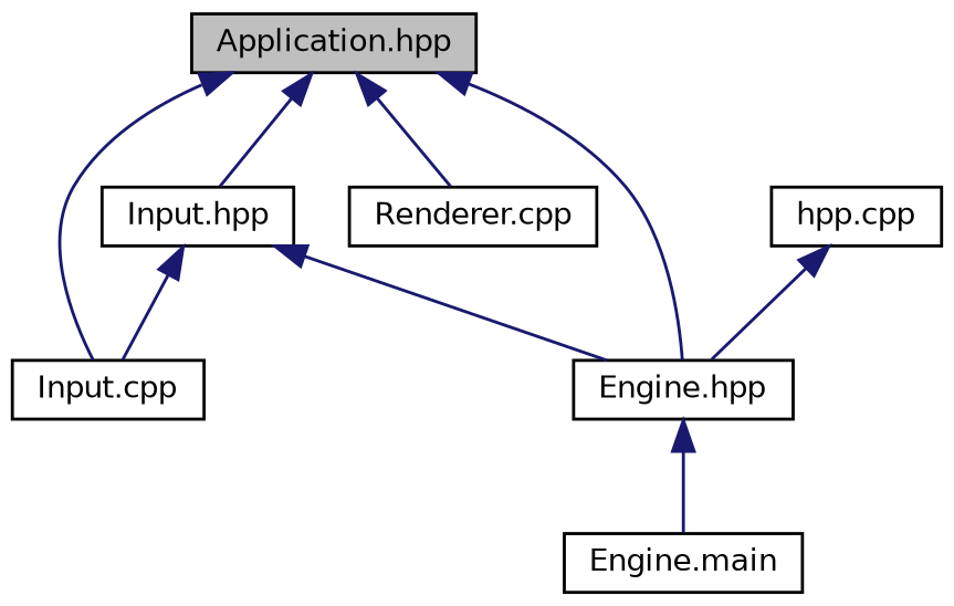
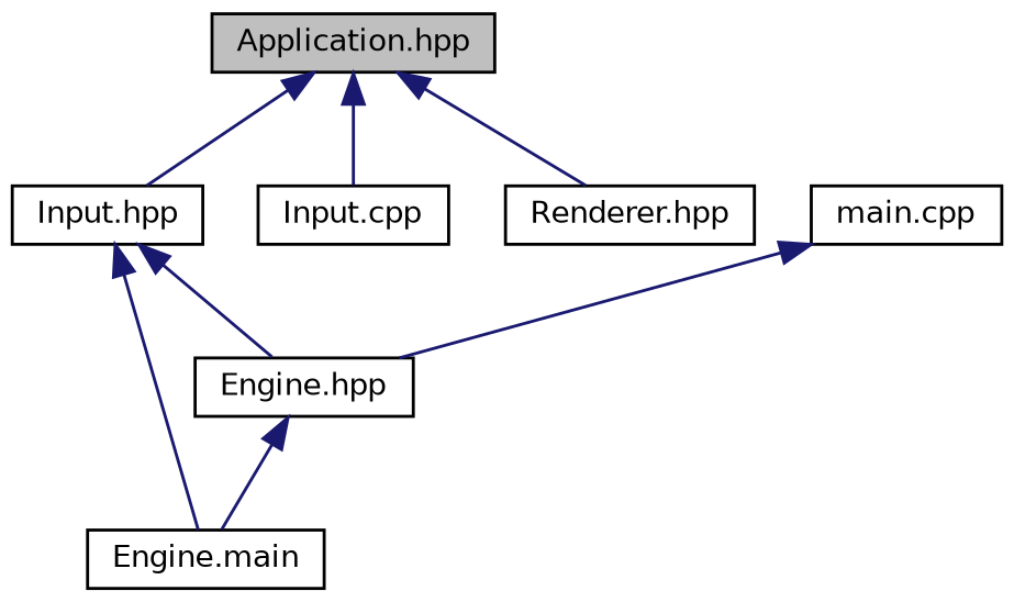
  digraph {
    node [color=black fillcolor=white fontname=Helvetica fontsize=10 shape=record style=filled]
    edge [color=midnightblue dir=back fontname=Helvetica fontsize=10 labelfontname=Helvetica labelfontsize=10 style=solid]
    n1 [fillcolor=grey75 fontcolor=black height=0.2 label="Application.hpp" width=0.4]
    n2 [height=0.2 label="Input.hpp" width=0.4]
    n3 [height=0.2 label="Engine.hpp" width=0.4]
    n4 [height=0.2 label="Input.cpp" width=0.4]
-   n5 [height=0.2 label="Renderer.cpp" width=0.4]
+   n5 [height=0.2 label="Renderer.hpp" width=0.4]
    n6 [height=0.2 label="Engine.main" width=0.4]
-   n7 [height=0.2 label="hpp.cpp" width=0.4]
+   n7 [height=0.2 label="main.cpp" width=0.4]
    n1 -> n2
-   n1 -> n3
    n1 -> n4
    n1 -> n5
    n2 -> n3
-   n2 -> n4
+   n2 -> n6
    n3 -> n6
    n7 -> n3
  }
